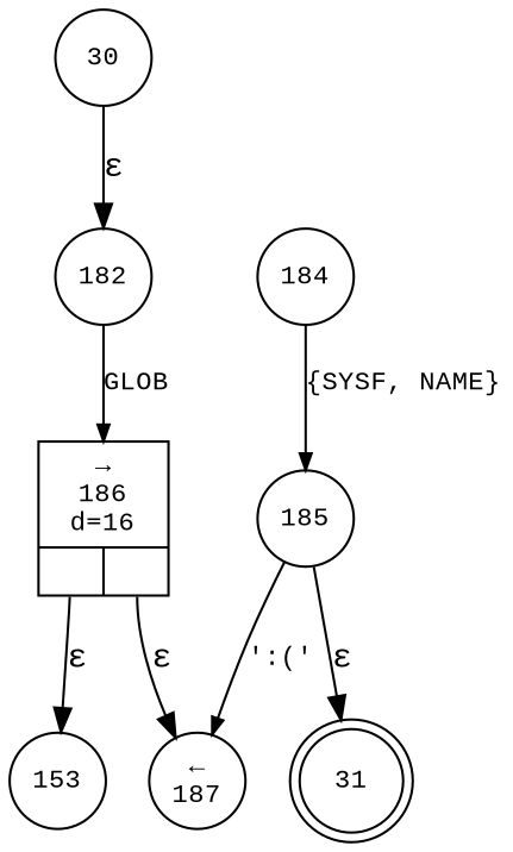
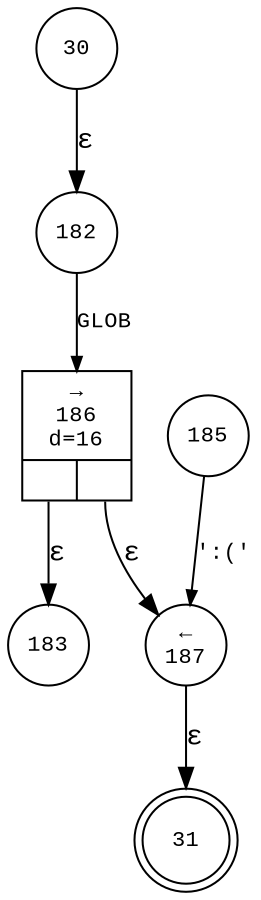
  digraph {
    fontname="Liberation Mono"
    rankdir=TB
    node [fixedsize=true fontname="Liberation Mono" fontsize=11 shape=circle peripheries=1]
    edge [fontname="Liberation Mono"]
    n1 [label=31 shape=doublecircle width=.6 peripheries=""]
    n2 [label=182 width=.55]
    n3 [fixedsize=false label="{&rarr;\n186\nd=16|{<p0>|<p1>}}" shape=record]
-   n4 [label=153 width=.55]
+   n4 [label=183 width=.55]
    n5 [label="&larr;\n187" width=.55]
-   n6 [label=184 width=.55]
    n7 [label=185 width=.55]
    n8 [label=30 width=.55]
    n2 -> n3 [arrowhead=normal arrowsize=.7 fontsize=11 label=GLOB]
    n3 -> n4 [label="&epsilon;" tailport=p0]
    n3 -> n5 [label="&epsilon;" tailport=p1]
-   n7 -> n1 [label="&epsilon;"]
-   n6 -> n7 [arrowhead=normal arrowsize=.7 fontsize=11 label="{SYSF, NAME}"]
+   n5 -> n1 [label="&epsilon;"]
    n7 -> n5 [arrowhead=normal arrowsize=.7 fontsize=11 label="':('"]
    n8 -> n2 [label="&epsilon;"]
  }
